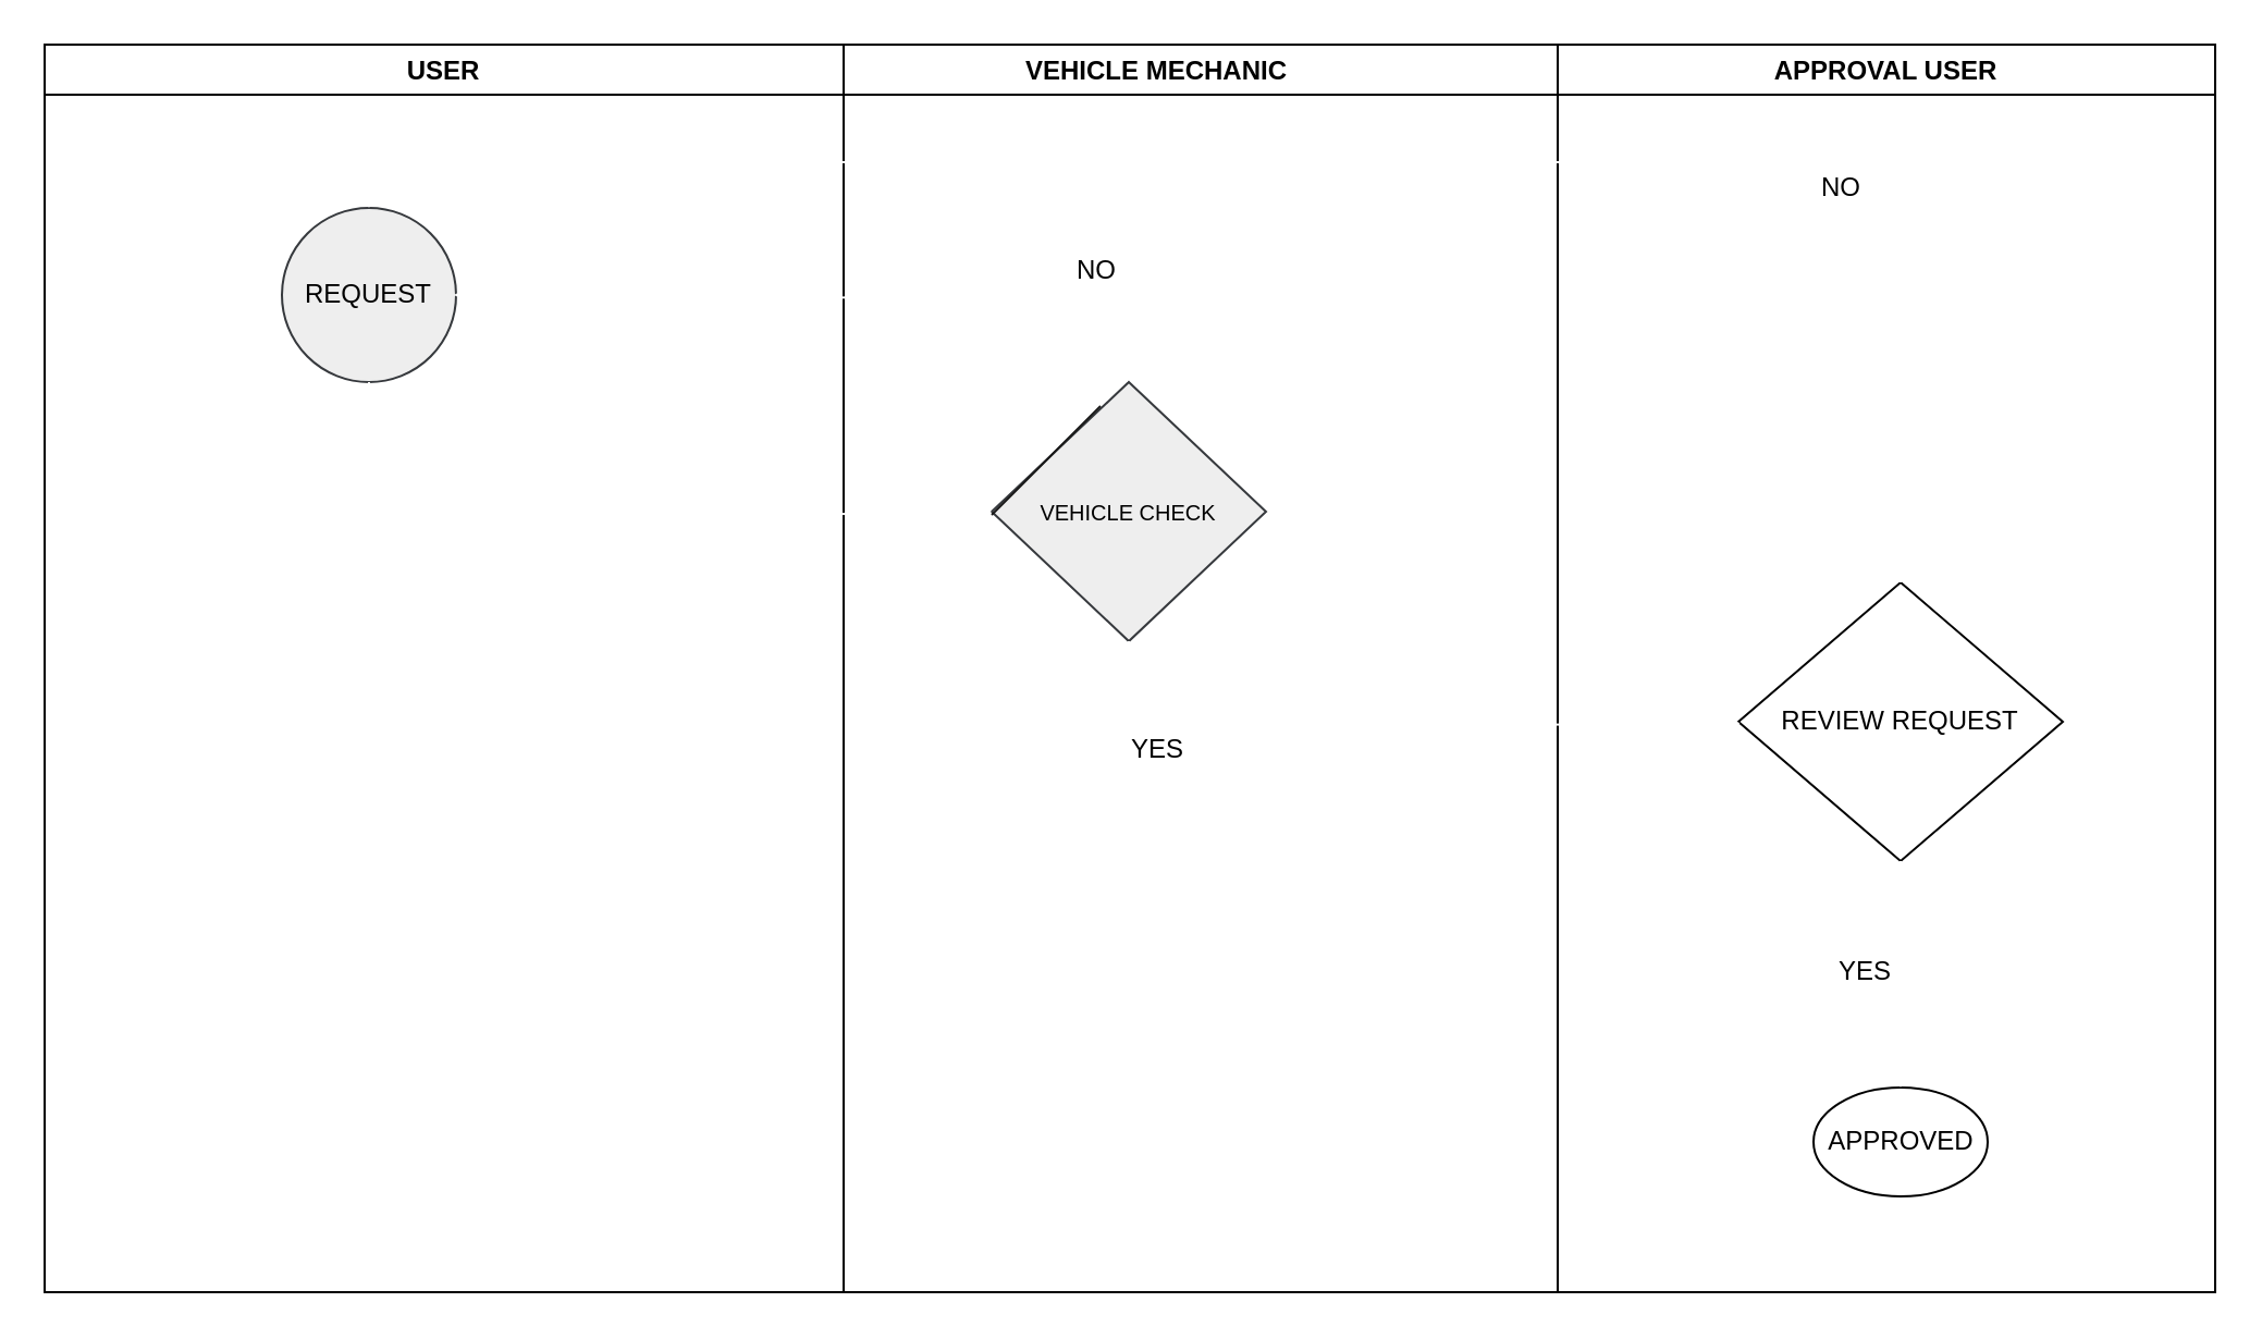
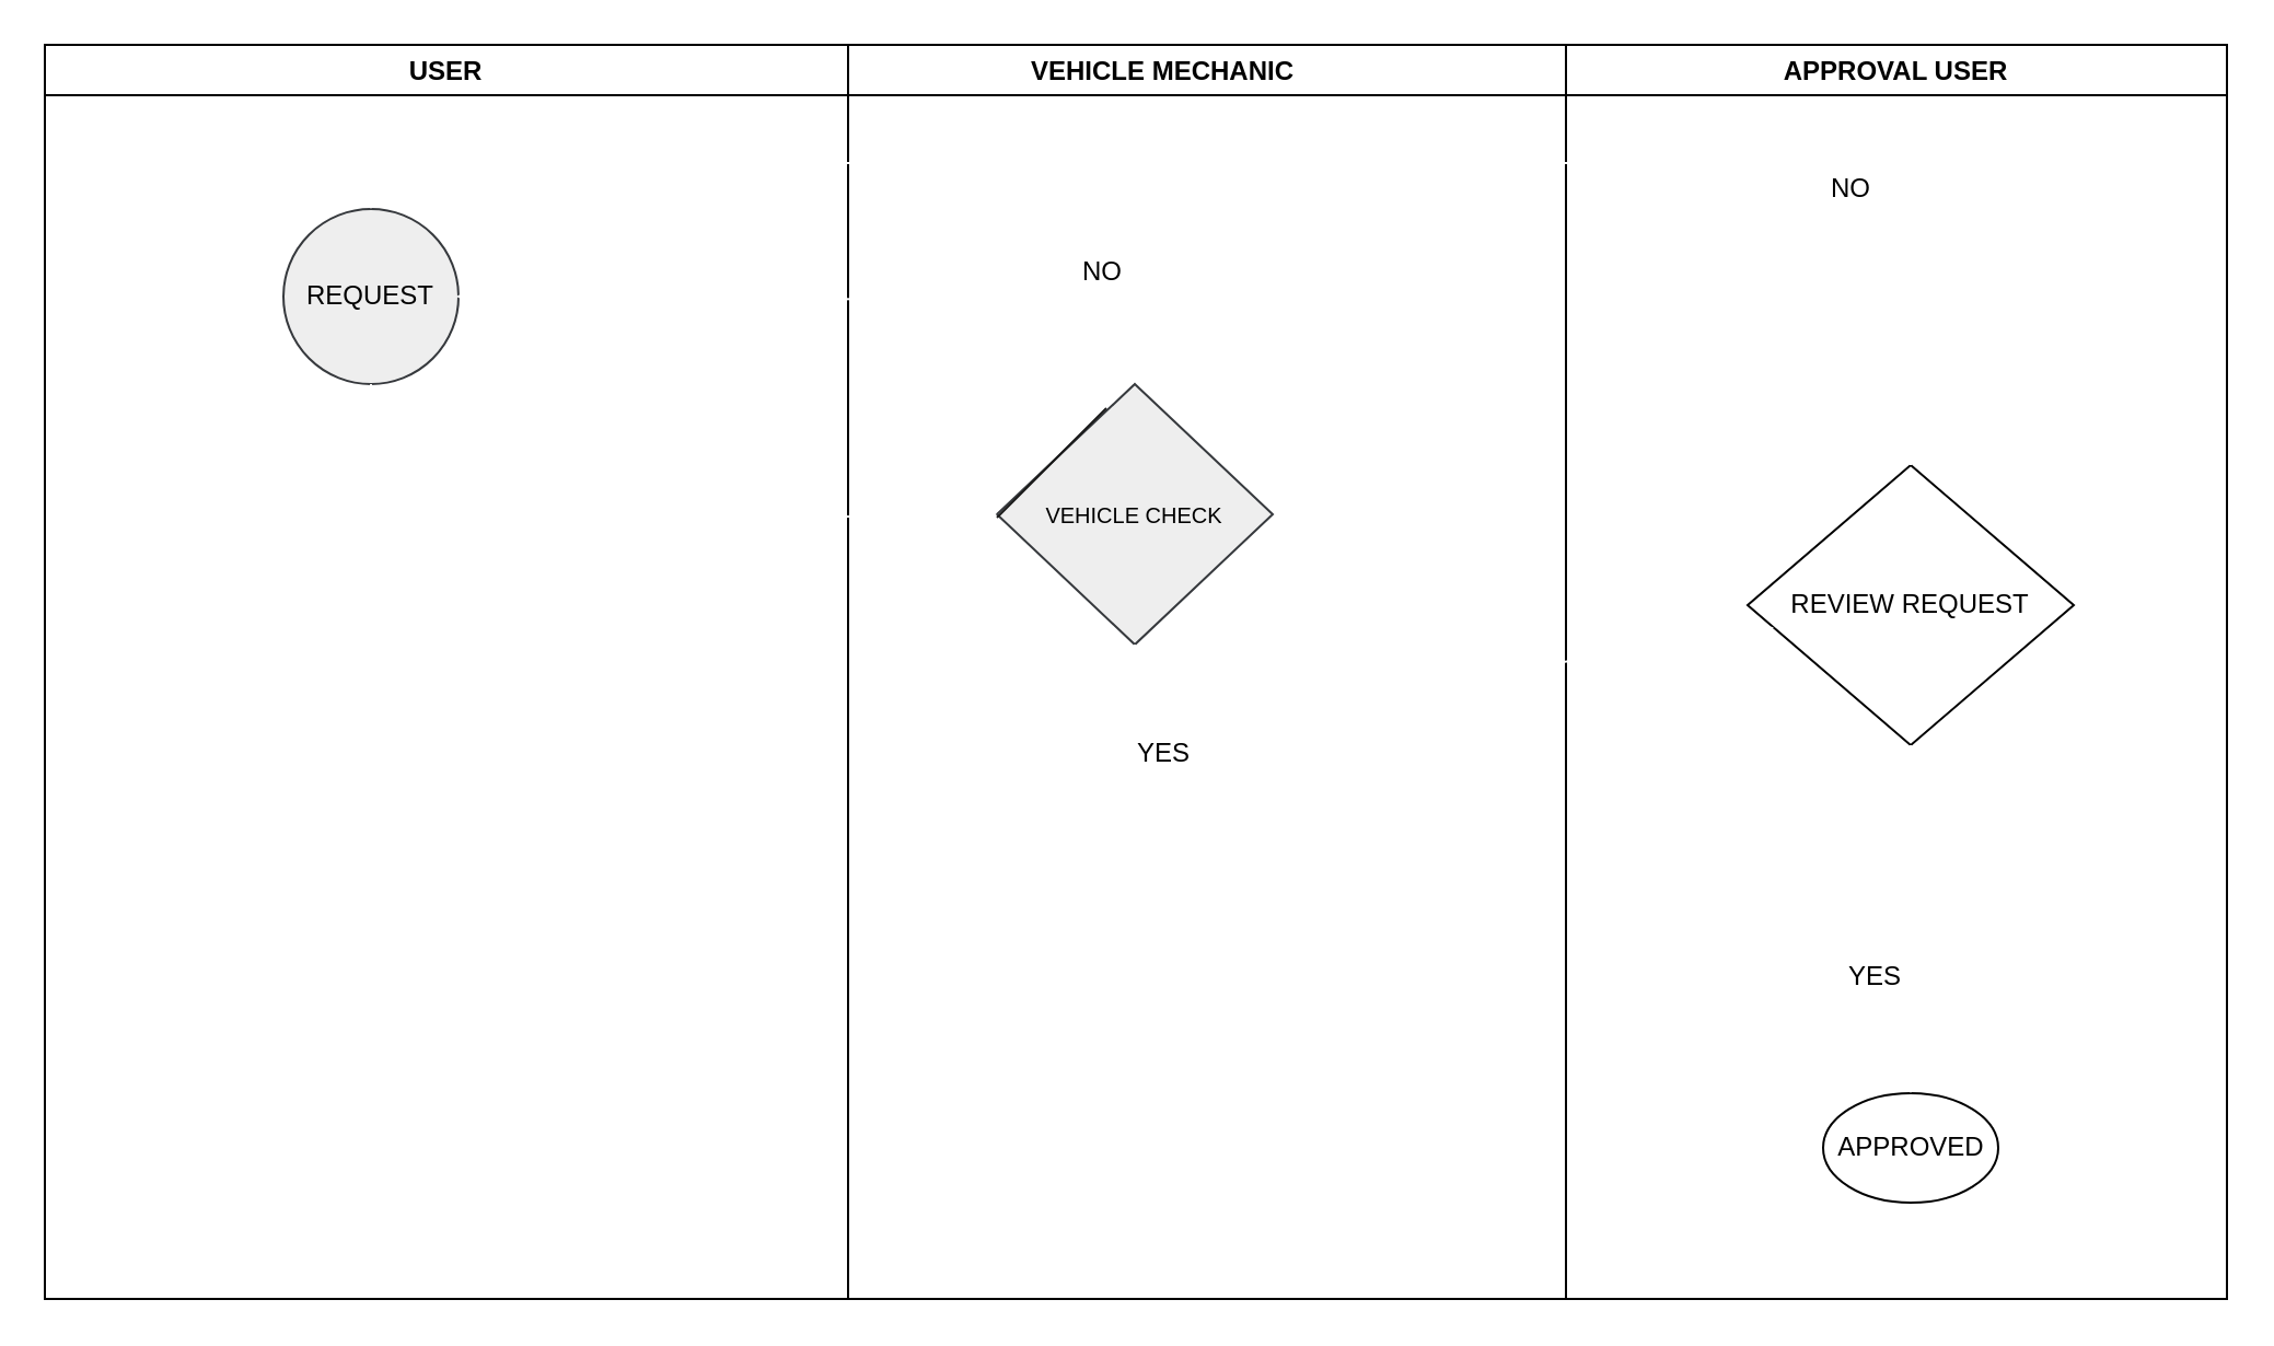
  <mxCell id="0" />
  <mxCell id="1" parent="0" />
  <mxCell id="2" value="" style="group" parent="1" vertex="1" connectable="0"><mxGeometry x="20" y="20" width="997" height="573" as="geometry" /></mxCell>
  <mxCell id="3" value="" style="group" parent="2" vertex="1" connectable="0"><mxGeometry width="997" height="573" as="geometry" /></mxCell>
  <mxCell id="4" value="USER" style="swimlane;" parent="3" vertex="1"><mxGeometry width="367" height="573" as="geometry" /></mxCell>
  <mxCell id="5" value="&lt;font color=&quot;#000000&quot;&gt;REQUEST&lt;/font&gt;" style="ellipse;whiteSpace=wrap;html=1;aspect=fixed;fillColor=#eeeeee;strokeColor=#36393d;" parent="4" vertex="1"><mxGeometry x="109" y="75" width="80" height="80" as="geometry" /></mxCell>
  <mxCell id="6" value="VEHICLE MECHANIC            " style="swimlane;startSize=23;" parent="3" vertex="1"><mxGeometry x="367" width="328" height="573" as="geometry" /></mxCell>
  <mxCell id="7" value="&lt;font style=&quot;font-size: 10px&quot; color=&quot;#000000&quot;&gt;VEHICLE CHECK&lt;/font&gt;" style="rhombus;whiteSpace=wrap;html=1;fillColor=#eeeeee;strokeColor=#36393d;" parent="6" vertex="1"><mxGeometry x="68" y="155" width="126" height="119" as="geometry" /></mxCell>
  <mxCell id="8" value="APPROVAL USER" style="swimlane;startSize=23;" parent="3" vertex="1"><mxGeometry x="695" width="302" height="573" as="geometry" /></mxCell>
- <mxCell id="9" value="&lt;font color=&quot;#000000&quot;&gt;REVIEW REQUEST&lt;/font&gt;" style="rhombus;whiteSpace=wrap;html=1;fillColor=#FFFFFF;" parent="8" vertex="1"><mxGeometry x="83" y="247" width="149" height="128" as="geometry" /></mxCell>
+ <mxCell id="9" value="&lt;font color=&quot;#000000&quot;&gt;REVIEW REQUEST&lt;/font&gt;" style="rhombus;whiteSpace=wrap;html=1;fillColor=#FFFFFF;" parent="8" vertex="1"><mxGeometry x="83" y="192" width="149" height="128" as="geometry" /></mxCell>
  <mxCell id="10" value="&lt;font color=&quot;#000000&quot;&gt;APPROVED&lt;/font&gt;" style="ellipse;whiteSpace=wrap;html=1;aspect=fixed;fillColor=#FFFFFF;" parent="8" vertex="1"><mxGeometry x="117.5" y="479" width="80" height="50" as="geometry" /></mxCell>
  <mxCell id="11" value="" style="endArrow=classic;html=1;startSize=6;endSize=6;strokeColor=#FFFFFF;strokeWidth=1;exitX=0.5;exitY=1;exitDx=0;exitDy=0;entryX=0.5;entryY=0;entryDx=0;entryDy=0;" parent="8" source="9" target="10" edge="1"><mxGeometry width="50" height="50" relative="1" as="geometry"><mxPoint x="-117" y="303" as="sourcePoint" /><mxPoint x="-67" y="253" as="targetPoint" /></mxGeometry></mxCell>
  <mxCell id="12" value="" style="endArrow=classic;html=1;startSize=6;endSize=6;strokeColor=#FFFFFF;strokeWidth=1;exitX=0.5;exitY=1;exitDx=0;exitDy=0;entryX=0;entryY=0.5;entryDx=0;entryDy=0;jumpStyle=line;" parent="3" source="5" target="7" edge="1"><mxGeometry width="50" height="50" relative="1" as="geometry"><mxPoint x="429" y="404" as="sourcePoint" /><mxPoint x="549" y="332" as="targetPoint" /><Array as="points"><mxPoint x="149" y="219" /></Array></mxGeometry></mxCell>
  <mxCell id="13" value="" style="endArrow=classic;html=1;startSize=6;endSize=6;strokeColor=#FFFFFF;strokeWidth=1;exitX=0.5;exitY=0;exitDx=0;exitDy=0;entryX=1;entryY=0.5;entryDx=0;entryDy=0;" parent="3" edge="1"><mxGeometry width="50" height="50" relative="1" as="geometry"><mxPoint x="497" y="155" as="sourcePoint" /><mxPoint x="188" y="115" as="targetPoint" /><Array as="points"><mxPoint x="497" y="117" /></Array></mxGeometry></mxCell>
  <mxCell id="14" value="" style="endArrow=classic;html=1;startSize=6;endSize=6;strokeColor=#FFFFFF;strokeWidth=1;exitX=0.5;exitY=0;exitDx=0;exitDy=0;entryX=0.5;entryY=0;entryDx=0;entryDy=0;" parent="3" source="9" target="5" edge="1"><mxGeometry width="50" height="50" relative="1" as="geometry"><mxPoint x="578" y="303" as="sourcePoint" /><mxPoint x="145" y="38" as="targetPoint" /><Array as="points"><mxPoint x="852" y="54" /><mxPoint x="149" y="54" /></Array></mxGeometry></mxCell>
  <mxCell id="15" value="" style="endArrow=classic;html=1;startSize=6;endSize=6;strokeColor=#FFFFFF;strokeWidth=1;exitX=0.5;exitY=1;exitDx=0;exitDy=0;" parent="3" source="7" target="9" edge="1"><mxGeometry width="50" height="50" relative="1" as="geometry"><mxPoint x="496" y="271" as="sourcePoint" /><mxPoint x="849" y="351" as="targetPoint" /><Array as="points"><mxPoint x="499" y="314" /></Array></mxGeometry></mxCell>
  <mxCell id="16" value="" style="endArrow=none;html=1;strokeColor=#191919;" parent="1" edge="1"><mxGeometry width="50" height="50" relative="1" as="geometry"><mxPoint x="455" y="236" as="sourcePoint" /><mxPoint x="505" y="186" as="targetPoint" /></mxGeometry></mxCell>
  <mxCell id="17" value="NO" style="text;html=1;align=center;verticalAlign=middle;resizable=0;points=[];autosize=1;strokeColor=none;fillColor=none;" parent="1" vertex="1"><mxGeometry x="489" y="115" width="28" height="18" as="geometry" /></mxCell>
  <mxCell id="18" value="YES" style="text;html=1;align=center;verticalAlign=middle;resizable=0;points=[];autosize=1;strokeColor=none;fillColor=none;" parent="1" vertex="1"><mxGeometry x="514" y="335" width="34" height="18" as="geometry" /></mxCell>
  <mxCell id="19" value="NO" style="text;html=1;align=center;verticalAlign=middle;resizable=0;points=[];autosize=1;strokeColor=none;fillColor=none;" parent="1" vertex="1"><mxGeometry x="831" y="77" width="28" height="18" as="geometry" /></mxCell>
  <mxCell id="20" value="YES" style="text;html=1;align=center;verticalAlign=middle;resizable=0;points=[];autosize=1;strokeColor=none;fillColor=none;" parent="1" vertex="1"><mxGeometry x="839" y="437" width="34" height="18" as="geometry" /></mxCell>
